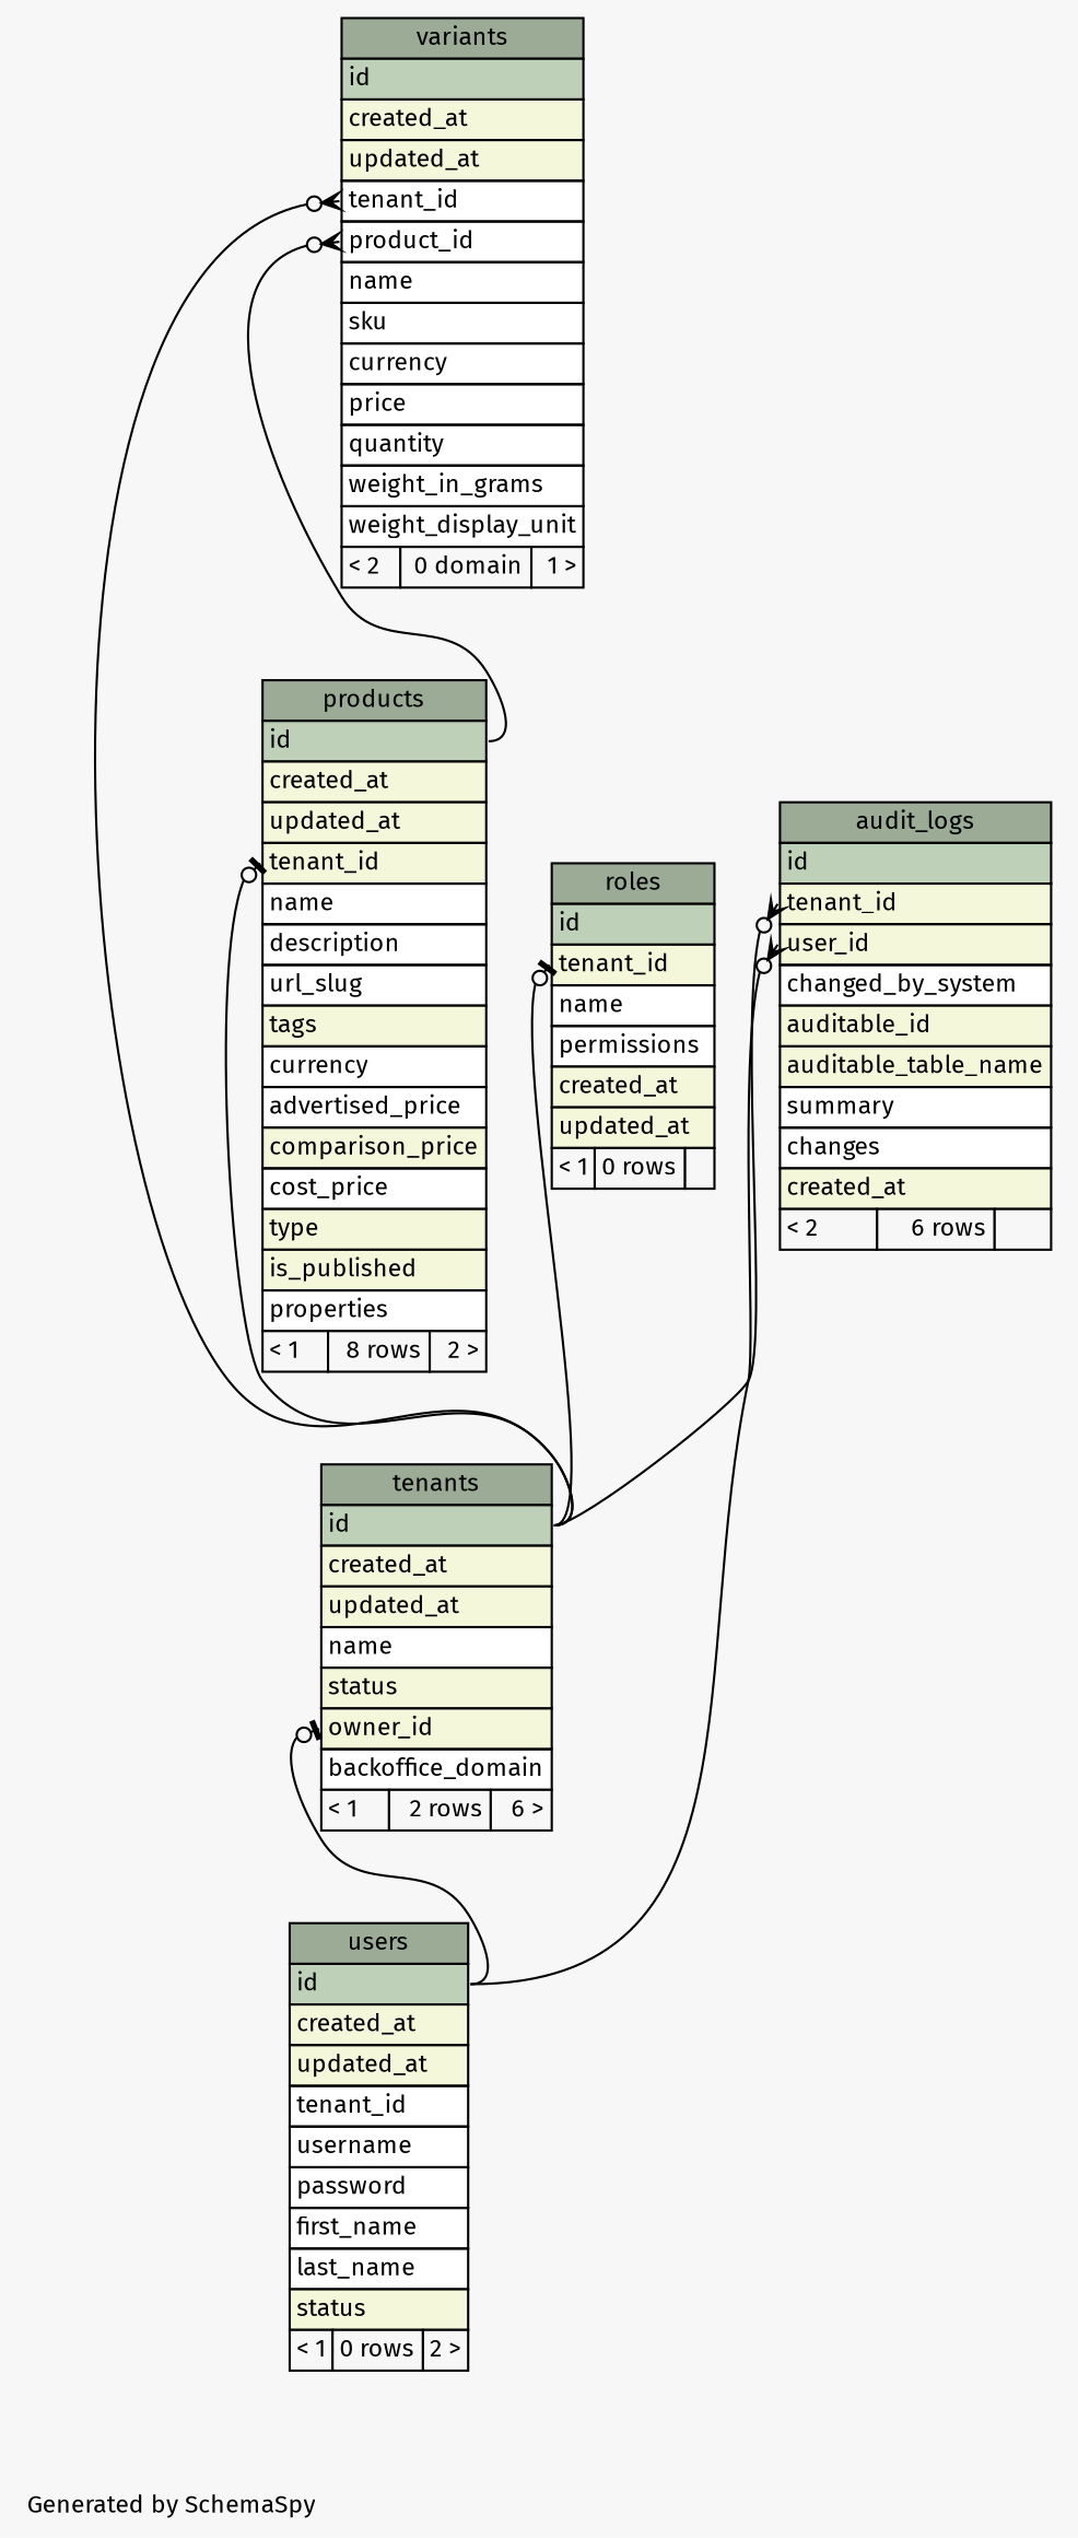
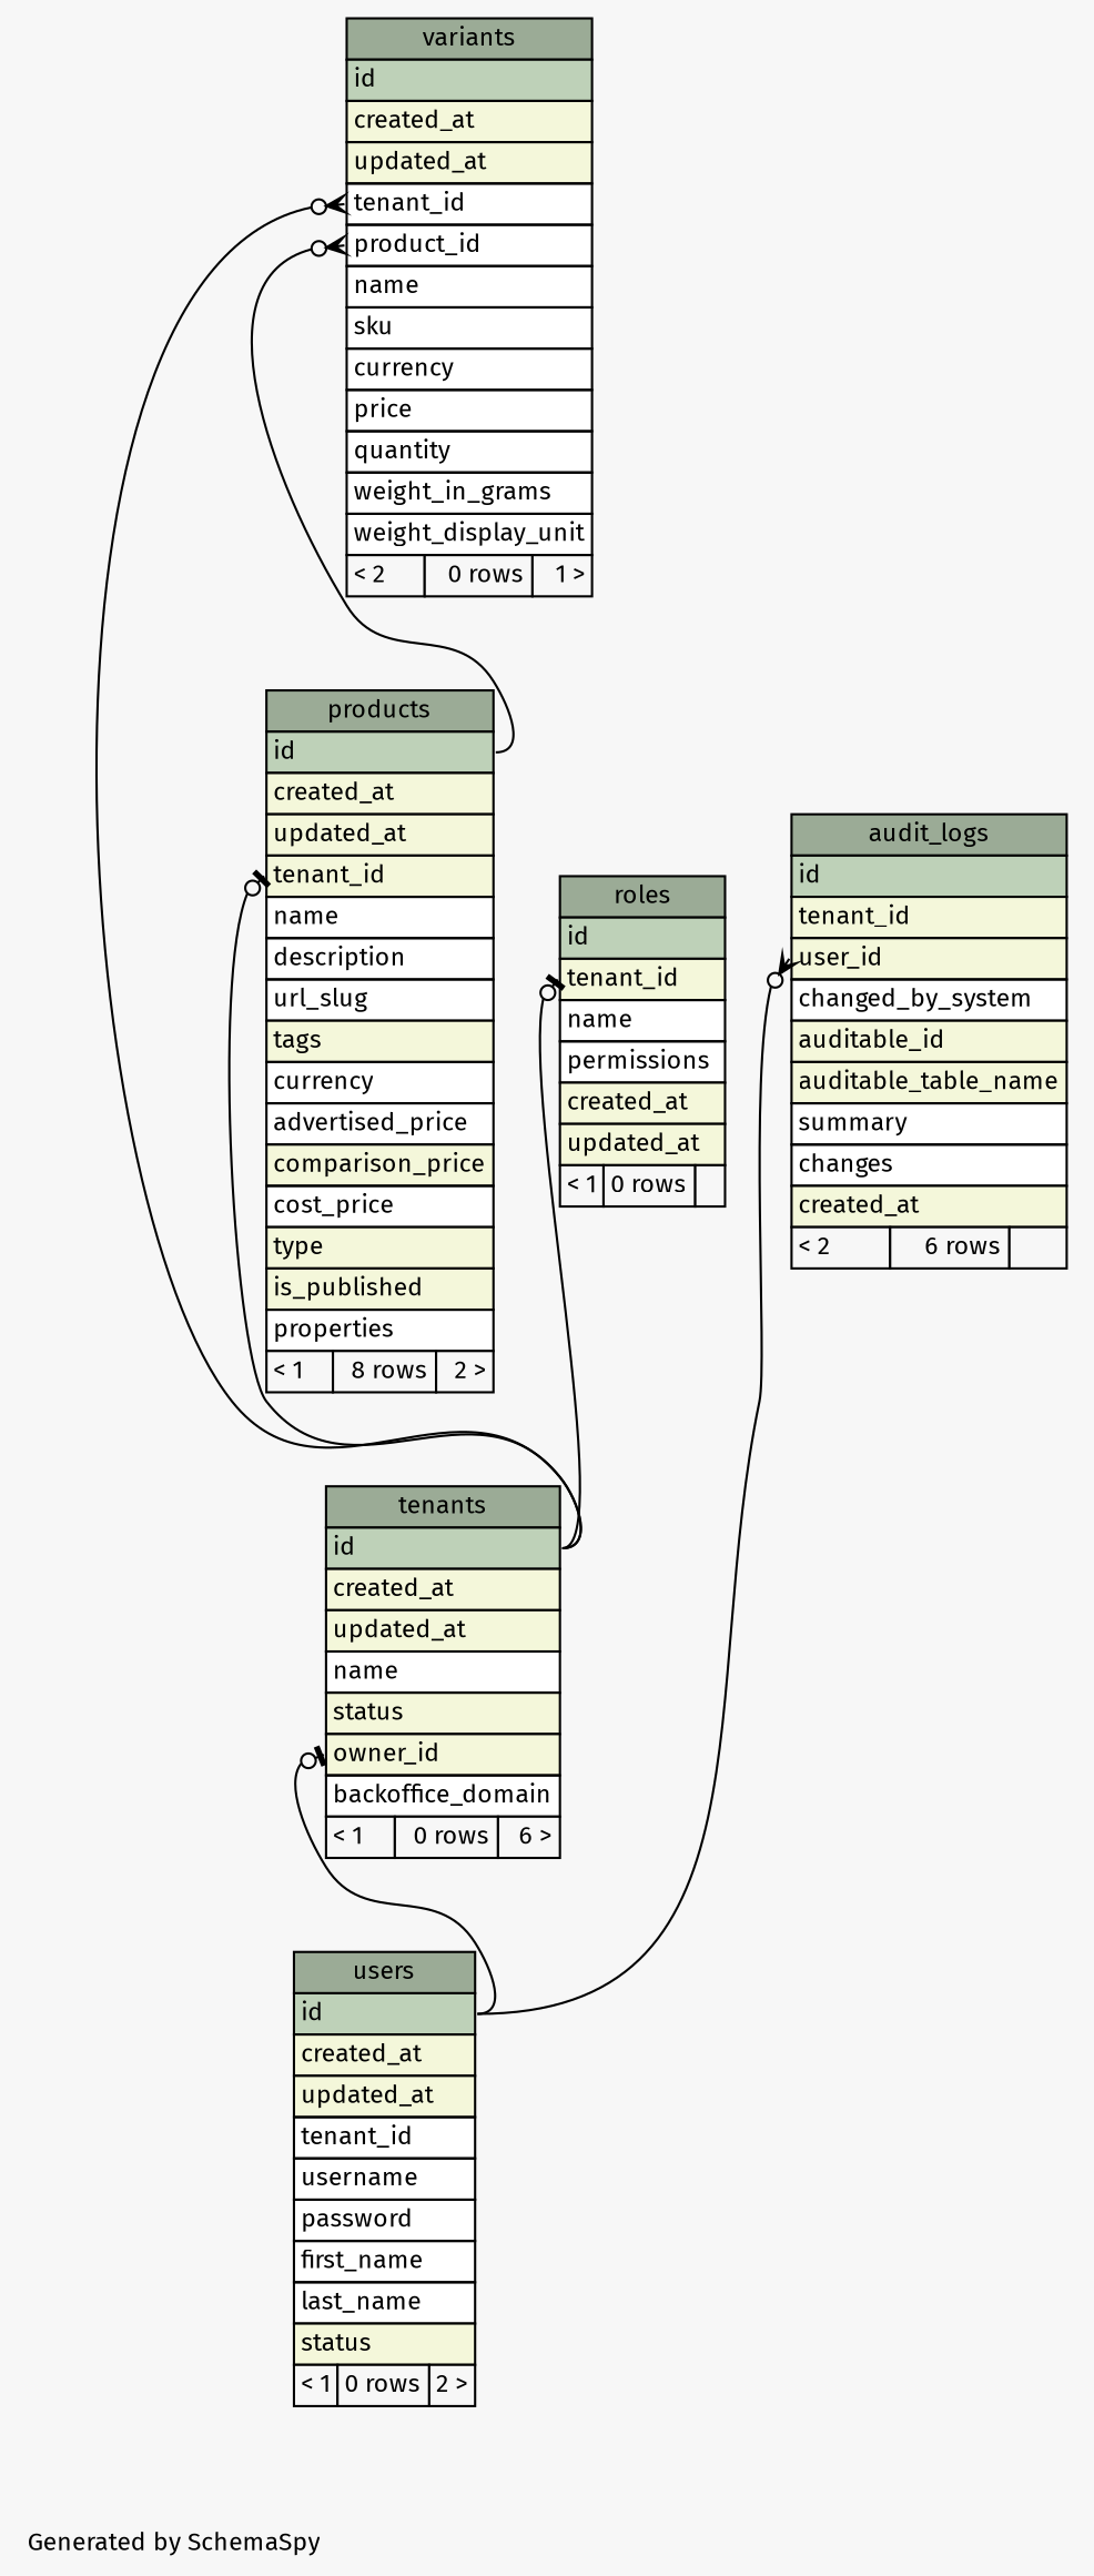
  digraph {
    bgcolor="#f7f7f7"
    fontname="Fira Sans"
    fontsize=11
    label="\nGenerated by SchemaSpy"
    labeljust=l
    nodesep=0.18
    rankdir=TB
    ranksep=0.46
    node [fontname="Fira Sans" fontsize=11 shape=plaintext]
    edge [arrowhead=none arrowsize=0.8 arrowtail=crowodot dir=back fontname="Fira Sans" headport="id:e" tailport="tenant_id:w"]
    n1 [label=<     <TABLE BORDER="0" CELLBORDER="1" CELLSPACING="0" BGCOLOR="#ffffff">       <TR><TD COLSPAN="3" BGCOLOR="#9bab96" ALIGN="CENTER">audit_logs</TD></TR>       <TR><TD PORT="id" COLSPAN="3" BGCOLOR="#bed1b8" ALIGN="LEFT">id</TD></TR>       <TR><TD PORT="tenant_id" COLSPAN="3" BGCOLOR="#f4f7da" ALIGN="LEFT">tenant_id</TD></TR>       <TR><TD PORT="user_id" COLSPAN="3" BGCOLOR="#f4f7da" ALIGN="LEFT">user_id</TD></TR>       <TR><TD PORT="changed_by_system" COLSPAN="3" ALIGN="LEFT">changed_by_system</TD></TR>       <TR><TD PORT="auditable_id" COLSPAN="3" BGCOLOR="#f4f7da" ALIGN="LEFT">auditable_id</TD></TR>       <TR><TD PORT="auditable_table_name" COLSPAN="3" BGCOLOR="#f4f7da" ALIGN="LEFT">auditable_table_name</TD></TR>       <TR><TD PORT="summary" COLSPAN="3" ALIGN="LEFT">summary</TD></TR>       <TR><TD PORT="changes" COLSPAN="3" ALIGN="LEFT">changes</TD></TR>       <TR><TD PORT="created_at" COLSPAN="3" BGCOLOR="#f4f7da" ALIGN="LEFT">created_at</TD></TR>       <TR><TD ALIGN="LEFT" BGCOLOR="#f7f7f7">&lt; 2</TD><TD ALIGN="RIGHT" BGCOLOR="#f7f7f7">6 rows</TD><TD ALIGN="RIGHT" BGCOLOR="#f7f7f7">  </TD></TR>     </TABLE>>]
-   n2 [label=<     <TABLE BORDER="0" CELLBORDER="1" CELLSPACING="0" BGCOLOR="#ffffff">       <TR><TD COLSPAN="3" BGCOLOR="#9bab96" ALIGN="CENTER">tenants</TD></TR>       <TR><TD PORT="id" COLSPAN="3" BGCOLOR="#bed1b8" ALIGN="LEFT">id</TD></TR>       <TR><TD PORT="created_at" COLSPAN="3" BGCOLOR="#f4f7da" ALIGN="LEFT">created_at</TD></TR>       <TR><TD PORT="updated_at" COLSPAN="3" BGCOLOR="#f4f7da" ALIGN="LEFT">updated_at</TD></TR>       <TR><TD PORT="name" COLSPAN="3" ALIGN="LEFT">name</TD></TR>       <TR><TD PORT="status" COLSPAN="3" BGCOLOR="#f4f7da" ALIGN="LEFT">status</TD></TR>       <TR><TD PORT="owner_id" COLSPAN="3" BGCOLOR="#f4f7da" ALIGN="LEFT">owner_id</TD></TR>       <TR><TD PORT="backoffice_domain" COLSPAN="3" ALIGN="LEFT">backoffice_domain</TD></TR>       <TR><TD ALIGN="LEFT" BGCOLOR="#f7f7f7">&lt; 1</TD><TD ALIGN="RIGHT" BGCOLOR="#f7f7f7">2 rows</TD><TD ALIGN="RIGHT" BGCOLOR="#f7f7f7">6 &gt;</TD></TR>     </TABLE>>]
+   n2 [label=<     <TABLE BORDER="0" CELLBORDER="1" CELLSPACING="0" BGCOLOR="#ffffff">       <TR><TD COLSPAN="3" BGCOLOR="#9bab96" ALIGN="CENTER">tenants</TD></TR>       <TR><TD PORT="id" COLSPAN="3" BGCOLOR="#bed1b8" ALIGN="LEFT">id</TD></TR>       <TR><TD PORT="created_at" COLSPAN="3" BGCOLOR="#f4f7da" ALIGN="LEFT">created_at</TD></TR>       <TR><TD PORT="updated_at" COLSPAN="3" BGCOLOR="#f4f7da" ALIGN="LEFT">updated_at</TD></TR>       <TR><TD PORT="name" COLSPAN="3" ALIGN="LEFT">name</TD></TR>       <TR><TD PORT="status" COLSPAN="3" BGCOLOR="#f4f7da" ALIGN="LEFT">status</TD></TR>       <TR><TD PORT="owner_id" COLSPAN="3" BGCOLOR="#f4f7da" ALIGN="LEFT">owner_id</TD></TR>       <TR><TD PORT="backoffice_domain" COLSPAN="3" ALIGN="LEFT">backoffice_domain</TD></TR>       <TR><TD ALIGN="LEFT" BGCOLOR="#f7f7f7">&lt; 1</TD><TD ALIGN="RIGHT" BGCOLOR="#f7f7f7">0 rows</TD><TD ALIGN="RIGHT" BGCOLOR="#f7f7f7">6 &gt;</TD></TR>     </TABLE>>]
    n3 [label=<     <TABLE BORDER="0" CELLBORDER="1" CELLSPACING="0" BGCOLOR="#ffffff">       <TR><TD COLSPAN="3" BGCOLOR="#9bab96" ALIGN="CENTER">users</TD></TR>       <TR><TD PORT="id" COLSPAN="3" BGCOLOR="#bed1b8" ALIGN="LEFT">id</TD></TR>       <TR><TD PORT="created_at" COLSPAN="3" BGCOLOR="#f4f7da" ALIGN="LEFT">created_at</TD></TR>       <TR><TD PORT="updated_at" COLSPAN="3" BGCOLOR="#f4f7da" ALIGN="LEFT">updated_at</TD></TR>       <TR><TD PORT="tenant_id" COLSPAN="3" ALIGN="LEFT">tenant_id</TD></TR>       <TR><TD PORT="username" COLSPAN="3" ALIGN="LEFT">username</TD></TR>       <TR><TD PORT="password" COLSPAN="3" ALIGN="LEFT">password</TD></TR>       <TR><TD PORT="first_name" COLSPAN="3" ALIGN="LEFT">first_name</TD></TR>       <TR><TD PORT="last_name" COLSPAN="3" ALIGN="LEFT">last_name</TD></TR>       <TR><TD PORT="status" COLSPAN="3" BGCOLOR="#f4f7da" ALIGN="LEFT">status</TD></TR>       <TR><TD ALIGN="LEFT" BGCOLOR="#f7f7f7">&lt; 1</TD><TD ALIGN="RIGHT" BGCOLOR="#f7f7f7">0 rows</TD><TD ALIGN="RIGHT" BGCOLOR="#f7f7f7">2 &gt;</TD></TR>     </TABLE>>]
    n4 [label=<     <TABLE BORDER="0" CELLBORDER="1" CELLSPACING="0" BGCOLOR="#ffffff">       <TR><TD COLSPAN="3" BGCOLOR="#9bab96" ALIGN="CENTER">products</TD></TR>       <TR><TD PORT="id" COLSPAN="3" BGCOLOR="#bed1b8" ALIGN="LEFT">id</TD></TR>       <TR><TD PORT="created_at" COLSPAN="3" BGCOLOR="#f4f7da" ALIGN="LEFT">created_at</TD></TR>       <TR><TD PORT="updated_at" COLSPAN="3" BGCOLOR="#f4f7da" ALIGN="LEFT">updated_at</TD></TR>       <TR><TD PORT="tenant_id" COLSPAN="3" BGCOLOR="#f4f7da" ALIGN="LEFT">tenant_id</TD></TR>       <TR><TD PORT="name" COLSPAN="3" ALIGN="LEFT">name</TD></TR>       <TR><TD PORT="description" COLSPAN="3" ALIGN="LEFT">description</TD></TR>       <TR><TD PORT="url_slug" COLSPAN="3" ALIGN="LEFT">url_slug</TD></TR>       <TR><TD PORT="tags" COLSPAN="3" BGCOLOR="#f4f7da" ALIGN="LEFT">tags</TD></TR>       <TR><TD PORT="currency" COLSPAN="3" ALIGN="LEFT">currency</TD></TR>       <TR><TD PORT="advertised_price" COLSPAN="3" ALIGN="LEFT">advertised_price</TD></TR>       <TR><TD PORT="comparison_price" COLSPAN="3" BGCOLOR="#f4f7da" ALIGN="LEFT">comparison_price</TD></TR>       <TR><TD PORT="cost_price" COLSPAN="3" ALIGN="LEFT">cost_price</TD></TR>       <TR><TD PORT="type" COLSPAN="3" BGCOLOR="#f4f7da" ALIGN="LEFT">type</TD></TR>       <TR><TD PORT="is_published" COLSPAN="3" BGCOLOR="#f4f7da" ALIGN="LEFT">is_published</TD></TR>       <TR><TD PORT="properties" COLSPAN="3" ALIGN="LEFT">properties</TD></TR>       <TR><TD ALIGN="LEFT" BGCOLOR="#f7f7f7">&lt; 1</TD><TD ALIGN="RIGHT" BGCOLOR="#f7f7f7">8 rows</TD><TD ALIGN="RIGHT" BGCOLOR="#f7f7f7">2 &gt;</TD></TR>     </TABLE>>]
-   n5 [label=<     <TABLE BORDER="0" CELLBORDER="1" CELLSPACING="0" BGCOLOR="#ffffff">       <TR><TD COLSPAN="3" BGCOLOR="#9bab96" ALIGN="CENTER">variants</TD></TR>       <TR><TD PORT="id" COLSPAN="3" BGCOLOR="#bed1b8" ALIGN="LEFT">id</TD></TR>       <TR><TD PORT="created_at" COLSPAN="3" BGCOLOR="#f4f7da" ALIGN="LEFT">created_at</TD></TR>       <TR><TD PORT="updated_at" COLSPAN="3" BGCOLOR="#f4f7da" ALIGN="LEFT">updated_at</TD></TR>       <TR><TD PORT="tenant_id" COLSPAN="3" ALIGN="LEFT">tenant_id</TD></TR>       <TR><TD PORT="product_id" COLSPAN="3" ALIGN="LEFT">product_id</TD></TR>       <TR><TD PORT="name" COLSPAN="3" ALIGN="LEFT">name</TD></TR>       <TR><TD PORT="sku" COLSPAN="3" ALIGN="LEFT">sku</TD></TR>       <TR><TD PORT="currency" COLSPAN="3" ALIGN="LEFT">currency</TD></TR>       <TR><TD PORT="price" COLSPAN="3" ALIGN="LEFT">price</TD></TR>       <TR><TD PORT="quantity" COLSPAN="3" ALIGN="LEFT">quantity</TD></TR>       <TR><TD PORT="weight_in_grams" COLSPAN="3" ALIGN="LEFT">weight_in_grams</TD></TR>       <TR><TD PORT="weight_display_unit" COLSPAN="3" ALIGN="LEFT">weight_display_unit</TD></TR>       <TR><TD ALIGN="LEFT" BGCOLOR="#f7f7f7">&lt; 2</TD><TD ALIGN="RIGHT" BGCOLOR="#f7f7f7">0 domain</TD><TD ALIGN="RIGHT" BGCOLOR="#f7f7f7">1 &gt;</TD></TR>     </TABLE>>]
+   n5 [label=<     <TABLE BORDER="0" CELLBORDER="1" CELLSPACING="0" BGCOLOR="#ffffff">       <TR><TD COLSPAN="3" BGCOLOR="#9bab96" ALIGN="CENTER">variants</TD></TR>       <TR><TD PORT="id" COLSPAN="3" BGCOLOR="#bed1b8" ALIGN="LEFT">id</TD></TR>       <TR><TD PORT="created_at" COLSPAN="3" BGCOLOR="#f4f7da" ALIGN="LEFT">created_at</TD></TR>       <TR><TD PORT="updated_at" COLSPAN="3" BGCOLOR="#f4f7da" ALIGN="LEFT">updated_at</TD></TR>       <TR><TD PORT="tenant_id" COLSPAN="3" ALIGN="LEFT">tenant_id</TD></TR>       <TR><TD PORT="product_id" COLSPAN="3" ALIGN="LEFT">product_id</TD></TR>       <TR><TD PORT="name" COLSPAN="3" ALIGN="LEFT">name</TD></TR>       <TR><TD PORT="sku" COLSPAN="3" ALIGN="LEFT">sku</TD></TR>       <TR><TD PORT="currency" COLSPAN="3" ALIGN="LEFT">currency</TD></TR>       <TR><TD PORT="price" COLSPAN="3" ALIGN="LEFT">price</TD></TR>       <TR><TD PORT="quantity" COLSPAN="3" ALIGN="LEFT">quantity</TD></TR>       <TR><TD PORT="weight_in_grams" COLSPAN="3" ALIGN="LEFT">weight_in_grams</TD></TR>       <TR><TD PORT="weight_display_unit" COLSPAN="3" ALIGN="LEFT">weight_display_unit</TD></TR>       <TR><TD ALIGN="LEFT" BGCOLOR="#f7f7f7">&lt; 2</TD><TD ALIGN="RIGHT" BGCOLOR="#f7f7f7">0 rows</TD><TD ALIGN="RIGHT" BGCOLOR="#f7f7f7">1 &gt;</TD></TR>     </TABLE>>]
    n6 [label=<     <TABLE BORDER="0" CELLBORDER="1" CELLSPACING="0" BGCOLOR="#ffffff">       <TR><TD COLSPAN="3" BGCOLOR="#9bab96" ALIGN="CENTER">roles</TD></TR>       <TR><TD PORT="id" COLSPAN="3" BGCOLOR="#bed1b8" ALIGN="LEFT">id</TD></TR>       <TR><TD PORT="tenant_id" COLSPAN="3" BGCOLOR="#f4f7da" ALIGN="LEFT">tenant_id</TD></TR>       <TR><TD PORT="name" COLSPAN="3" ALIGN="LEFT">name</TD></TR>       <TR><TD PORT="permissions" COLSPAN="3" ALIGN="LEFT">permissions</TD></TR>       <TR><TD PORT="created_at" COLSPAN="3" BGCOLOR="#f4f7da" ALIGN="LEFT">created_at</TD></TR>       <TR><TD PORT="updated_at" COLSPAN="3" BGCOLOR="#f4f7da" ALIGN="LEFT">updated_at</TD></TR>       <TR><TD ALIGN="LEFT" BGCOLOR="#f7f7f7">&lt; 1</TD><TD ALIGN="RIGHT" BGCOLOR="#f7f7f7">0 rows</TD><TD ALIGN="RIGHT" BGCOLOR="#f7f7f7">  </TD></TR>     </TABLE>>]
-   n1 -> n2
    n1 -> n3 [tailport="user_id:w"]
    n2 -> n3 [arrowtail=teeodot tailport="owner_id:w"]
    n4 -> n2 [arrowtail=teeodot]
    n5 -> n2
    n5 -> n4 [tailport="product_id:w"]
    n6 -> n2 [arrowtail=teeodot]
  }
